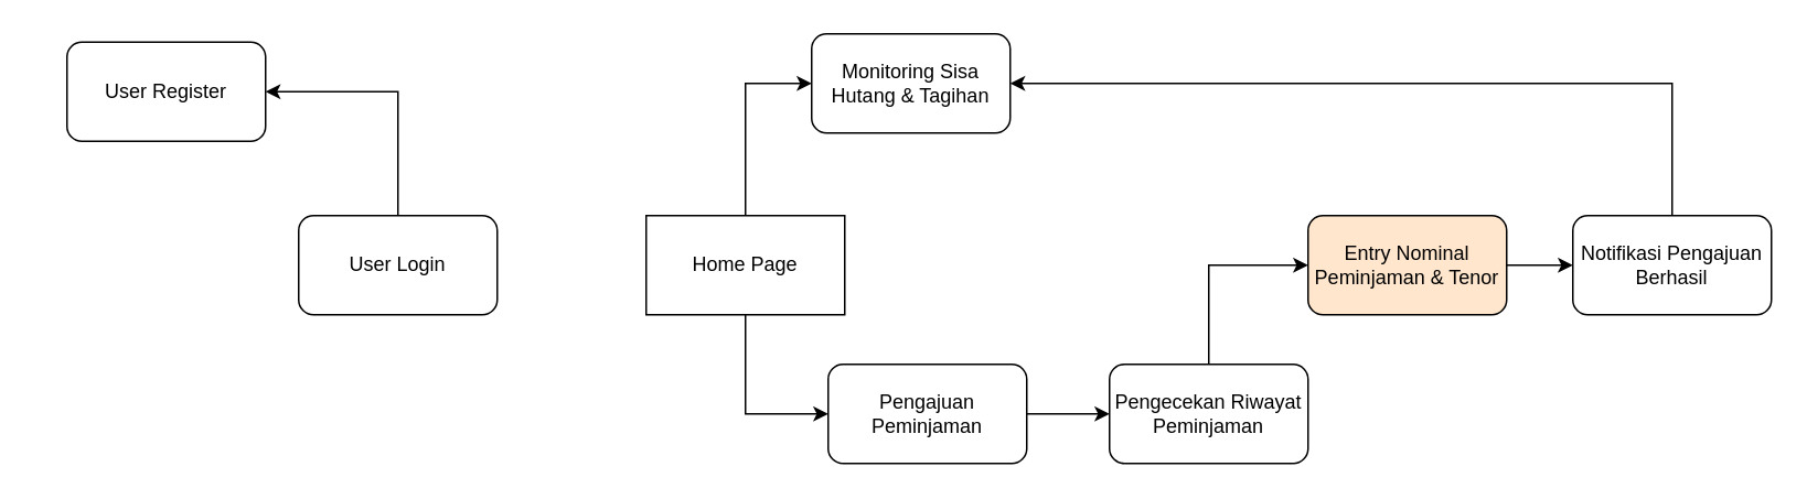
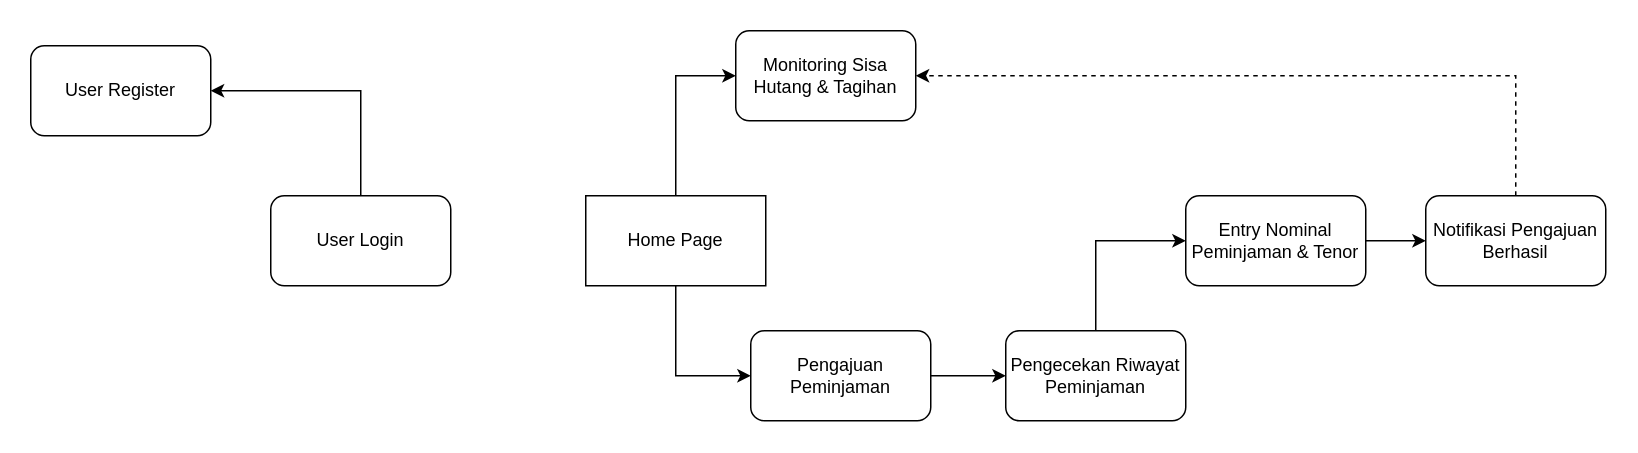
  <mxCell id="0" />
  <mxCell id="1" parent="0" />
  <mxCell id="2" style="edgeStyle=orthogonalEdgeStyle;rounded=0;orthogonalLoop=1;jettySize=auto;html=1;exitX=0.5;exitY=0;exitDx=0;exitDy=0;entryX=1;entryY=0.5;entryDx=0;entryDy=0;" edge="1" parent="1" source="3" target="4"><mxGeometry relative="1" as="geometry" /></mxCell>
  <mxCell id="3" value="User Login" style="rounded=1;whiteSpace=wrap;html=1;" vertex="1" parent="1"><mxGeometry x="180" y="130" width="120" height="60" as="geometry" /></mxCell>
- <mxCell id="4" value="User Register" style="rounded=1;whiteSpace=wrap;html=1;" vertex="1" parent="1"><mxGeometry x="40" y="25" width="120" height="60" as="geometry" /></mxCell>
+ <mxCell id="4" value="User Register" style="rounded=1;whiteSpace=wrap;html=1;" vertex="1" parent="1"><mxGeometry x="20" y="30" width="120" height="60" as="geometry" /></mxCell>
  <mxCell id="5" style="edgeStyle=orthogonalEdgeStyle;rounded=0;orthogonalLoop=1;jettySize=auto;html=1;exitX=0.5;exitY=0;exitDx=0;exitDy=0;entryX=0;entryY=0.5;entryDx=0;entryDy=0;" edge="1" parent="1" source="7" target="8"><mxGeometry relative="1" as="geometry" /></mxCell>
  <mxCell id="6" style="edgeStyle=orthogonalEdgeStyle;rounded=0;orthogonalLoop=1;jettySize=auto;html=1;exitX=0.5;exitY=1;exitDx=0;exitDy=0;entryX=0;entryY=0.5;entryDx=0;entryDy=0;" edge="1" parent="1" source="7" target="10"><mxGeometry relative="1" as="geometry" /></mxCell>
  <mxCell id="7" value="Home Page" style="rounded=0;whiteSpace=wrap;html=1;" vertex="1" parent="1"><mxGeometry x="390" y="130" width="120" height="60" as="geometry" /></mxCell>
  <mxCell id="8" value="Monitoring Sisa Hutang &amp;amp; Tagihan" style="rounded=1;whiteSpace=wrap;html=1;" vertex="1" parent="1"><mxGeometry x="490" y="20" width="120" height="60" as="geometry" /></mxCell>
  <mxCell id="9" style="edgeStyle=orthogonalEdgeStyle;rounded=0;orthogonalLoop=1;jettySize=auto;html=1;exitX=1;exitY=0.5;exitDx=0;exitDy=0;entryX=0;entryY=0.5;entryDx=0;entryDy=0;" edge="1" parent="1" source="10" target="12"><mxGeometry relative="1" as="geometry" /></mxCell>
  <mxCell id="10" value="Pengajuan Peminjaman" style="rounded=1;whiteSpace=wrap;html=1;" vertex="1" parent="1"><mxGeometry x="500" y="220" width="120" height="60" as="geometry" /></mxCell>
  <mxCell id="11" style="edgeStyle=orthogonalEdgeStyle;rounded=0;orthogonalLoop=1;jettySize=auto;html=1;exitX=0.5;exitY=0;exitDx=0;exitDy=0;entryX=0;entryY=0.5;entryDx=0;entryDy=0;" edge="1" parent="1" source="12" target="14"><mxGeometry relative="1" as="geometry" /></mxCell>
  <mxCell id="12" value="Pengecekan Riwayat Peminjaman" style="rounded=1;whiteSpace=wrap;html=1;" vertex="1" parent="1"><mxGeometry x="670" y="220" width="120" height="60" as="geometry" /></mxCell>
  <mxCell id="13" style="edgeStyle=orthogonalEdgeStyle;rounded=0;orthogonalLoop=1;jettySize=auto;html=1;exitX=1;exitY=0.5;exitDx=0;exitDy=0;" edge="1" parent="1" source="14" target="16"><mxGeometry relative="1" as="geometry" /></mxCell>
- <mxCell id="14" value="Entry Nominal Peminjaman &amp;amp; Tenor" style="rounded=1;whiteSpace=wrap;html=1;fillColor=#ffe6cc;" vertex="1" parent="1"><mxGeometry x="790" y="130" width="120" height="60" as="geometry" /></mxCell>
- <mxCell id="15" style="edgeStyle=orthogonalEdgeStyle;rounded=0;orthogonalLoop=1;jettySize=auto;html=1;exitX=0.5;exitY=0;exitDx=0;exitDy=0;entryX=1;entryY=0.5;entryDx=0;entryDy=0;" edge="1" parent="1" source="16" target="8"><mxGeometry relative="1" as="geometry" /></mxCell>
+ <mxCell id="14" value="Entry Nominal Peminjaman &amp;amp; Tenor" style="rounded=1;whiteSpace=wrap;html=1;" vertex="1" parent="1"><mxGeometry x="790" y="130" width="120" height="60" as="geometry" /></mxCell>
+ <mxCell id="15" style="edgeStyle=orthogonalEdgeStyle;rounded=0;orthogonalLoop=1;jettySize=auto;html=1;exitX=0.5;exitY=0;exitDx=0;exitDy=0;entryX=1;entryY=0.5;entryDx=0;entryDy=0;dashed=1;" edge="1" parent="1" source="16" target="8"><mxGeometry relative="1" as="geometry" /></mxCell>
  <mxCell id="16" value="Notifikasi Pengajuan Berhasil" style="rounded=1;whiteSpace=wrap;html=1;" vertex="1" parent="1"><mxGeometry x="950" y="130" width="120" height="60" as="geometry" /></mxCell>
